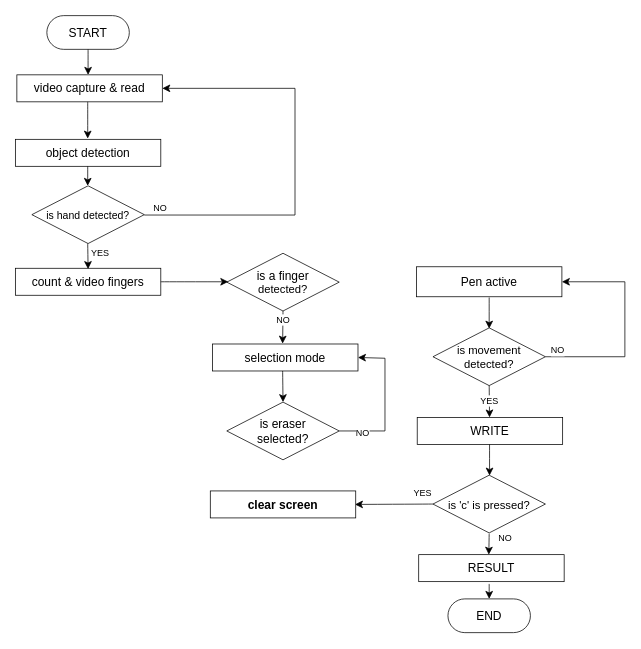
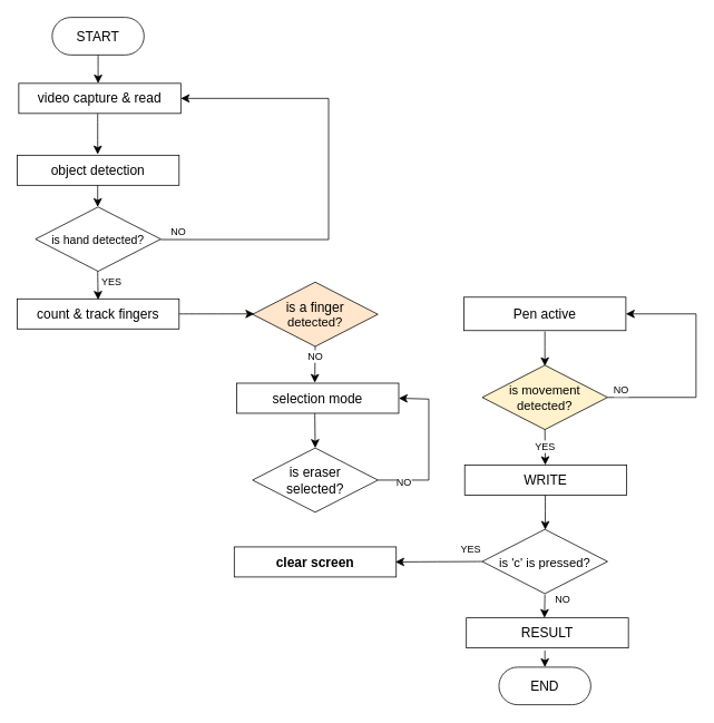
  <mxCell id="0" />
  <mxCell id="1" parent="0" />
  <mxCell id="2" value="&lt;div&gt;START&lt;/div&gt;" style="rounded=1;whiteSpace=wrap;html=1;fontSize=16;arcSize=50;" parent="1" vertex="1"><mxGeometry x="62" y="20" width="110" height="45" as="geometry" /></mxCell>
  <mxCell id="3" value="END" style="rounded=1;whiteSpace=wrap;html=1;fontSize=16;arcSize=50;" parent="1" vertex="1"><mxGeometry x="597" y="798" width="110" height="45" as="geometry" /></mxCell>
  <mxCell id="4" value="video capture &amp;amp; read" style="rounded=0;whiteSpace=wrap;html=1;fontSize=16;" parent="1" vertex="1"><mxGeometry x="22" y="99" width="194" height="36" as="geometry" /></mxCell>
  <mxCell id="5" value="&lt;div&gt;is eraser &lt;br&gt;&lt;/div&gt;&lt;div&gt;selected?&lt;br&gt;&lt;/div&gt;" style="rhombus;whiteSpace=wrap;html=1;fontSize=16;" parent="1" vertex="1"><mxGeometry x="302" y="535.5" width="150" height="77" as="geometry" /></mxCell>
  <mxCell id="6" value="WRITE" style="rounded=0;whiteSpace=wrap;html=1;fontSize=16;" parent="1" vertex="1"><mxGeometry x="556" y="556" width="194" height="36" as="geometry" /></mxCell>
  <mxCell id="7" value="YES" style="edgeStyle=none;curved=1;rounded=0;orthogonalLoop=1;jettySize=auto;html=1;fontSize=12;startSize=8;endSize=8;exitX=0;exitY=0.5;exitDx=0;exitDy=0;" parent="1" source="16" edge="1"><mxGeometry x="-0.732" y="-15" relative="1" as="geometry"><mxPoint x="513" y="677" as="sourcePoint" /><mxPoint x="473" y="672" as="targetPoint" /><mxPoint as="offset" /></mxGeometry></mxCell>
  <mxCell id="8" value="&lt;b&gt;clear screen&lt;/b&gt;" style="rounded=0;whiteSpace=wrap;html=1;fontSize=16;" parent="1" vertex="1"><mxGeometry x="280" y="654" width="194" height="36" as="geometry" /></mxCell>
  <mxCell id="9" value="selection mode" style="rounded=0;whiteSpace=wrap;html=1;fontSize=16;" parent="1" vertex="1"><mxGeometry x="283" y="458" width="194" height="36" as="geometry" /></mxCell>
  <mxCell id="10" value="Pen active" style="rounded=0;whiteSpace=wrap;html=1;fontSize=16;" parent="1" vertex="1"><mxGeometry x="555" y="355" width="194" height="40" as="geometry" /></mxCell>
  <mxCell id="11" value="object detection" style="rounded=0;whiteSpace=wrap;html=1;fontSize=16;" parent="1" vertex="1"><mxGeometry x="20" y="185" width="194" height="36" as="geometry" /></mxCell>
- <mxCell id="12" value="count &amp;amp; video fingers" style="rounded=0;whiteSpace=wrap;html=1;fontSize=16;" parent="1" vertex="1"><mxGeometry x="20" y="357" width="194" height="36" as="geometry" /></mxCell>
+ <mxCell id="12" value="count &amp;amp; track fingers" style="rounded=0;whiteSpace=wrap;html=1;fontSize=16;" parent="1" vertex="1"><mxGeometry x="20" y="357" width="194" height="36" as="geometry" /></mxCell>
  <mxCell id="13" value="&lt;div&gt;RESULT&lt;/div&gt;" style="rounded=0;whiteSpace=wrap;html=1;fontSize=16;" parent="1" vertex="1"><mxGeometry x="558" y="739" width="194" height="36" as="geometry" /></mxCell>
- <mxCell id="14" value="&lt;div&gt;is a finger &lt;br&gt;&lt;/div&gt;&lt;div style=&quot;font-size: 15px;&quot;&gt;detected?&lt;br&gt;&lt;/div&gt;" style="rhombus;whiteSpace=wrap;html=1;fontSize=16;" parent="1" vertex="1"><mxGeometry x="302" y="337" width="150" height="77" as="geometry" /></mxCell>
+ <mxCell id="14" value="&lt;div&gt;is a finger &lt;br&gt;&lt;/div&gt;&lt;div style=&quot;font-size: 15px;&quot;&gt;detected?&lt;br&gt;&lt;/div&gt;" style="rhombus;whiteSpace=wrap;html=1;fontSize=16;fillColor=#ffe6cc;" parent="1" vertex="1"><mxGeometry x="302" y="337" width="150" height="77" as="geometry" /></mxCell>
  <mxCell id="15" value="&lt;font style=&quot;font-size: 14px;&quot;&gt;is hand detected? &lt;/font&gt;" style="rhombus;whiteSpace=wrap;html=1;fontSize=16;" parent="1" vertex="1"><mxGeometry x="42" y="247" width="150" height="77" as="geometry" /></mxCell>
  <mxCell id="16" value="&lt;font style=&quot;font-size: 15px;&quot;&gt;is 'c' is pressed?&lt;/font&gt;" style="rhombus;whiteSpace=wrap;html=1;fontSize=16;" parent="1" vertex="1"><mxGeometry x="577" y="633" width="150" height="77" as="geometry" /></mxCell>
- <mxCell id="17" value="&lt;div style=&quot;font-size: 15px;&quot;&gt;&lt;font style=&quot;font-size: 15px;&quot;&gt;is movement &lt;br&gt;&lt;/font&gt;&lt;/div&gt;&lt;div style=&quot;font-size: 15px;&quot;&gt;&lt;font style=&quot;font-size: 15px;&quot;&gt;detected?&lt;font style=&quot;font-size: 15px;&quot;&gt;&lt;br&gt;&lt;/font&gt;&lt;/font&gt;&lt;/div&gt;" style="rhombus;whiteSpace=wrap;html=1;fontSize=16;" parent="1" vertex="1"><mxGeometry x="577" y="436.5" width="150" height="77" as="geometry" /></mxCell>
+ <mxCell id="17" value="&lt;div style=&quot;font-size: 15px;&quot;&gt;&lt;font style=&quot;font-size: 15px;&quot;&gt;is movement &lt;br&gt;&lt;/font&gt;&lt;/div&gt;&lt;div style=&quot;font-size: 15px;&quot;&gt;&lt;font style=&quot;font-size: 15px;&quot;&gt;detected?&lt;font style=&quot;font-size: 15px;&quot;&gt;&lt;br&gt;&lt;/font&gt;&lt;/font&gt;&lt;/div&gt;" style="rhombus;whiteSpace=wrap;html=1;fontSize=16;fillColor=#fff2cc;" parent="1" vertex="1"><mxGeometry x="577" y="436.5" width="150" height="77" as="geometry" /></mxCell>
  <mxCell id="18" style="edgeStyle=none;curved=1;rounded=0;orthogonalLoop=1;jettySize=auto;html=1;exitX=0;exitY=1;exitDx=0;exitDy=0;fontSize=12;startSize=8;endSize=8;" parent="1" source="16" target="16" edge="1"><mxGeometry relative="1" as="geometry" /></mxCell>
  <mxCell id="19" value="" style="endArrow=classic;html=1;rounded=0;fontSize=12;startSize=8;endSize=8;curved=1;exitX=0.5;exitY=1;exitDx=0;exitDy=0;" parent="1" source="2" edge="1"><mxGeometry width="50" height="50" relative="1" as="geometry"><mxPoint x="117" y="80" as="sourcePoint" /><mxPoint x="117" y="99" as="targetPoint" /></mxGeometry></mxCell>
  <mxCell id="20" value="" style="endArrow=classic;html=1;rounded=0;fontSize=12;startSize=8;endSize=8;curved=1;" parent="1" edge="1"><mxGeometry width="50" height="50" relative="1" as="geometry"><mxPoint x="116.5" y="135" as="sourcePoint" /><mxPoint x="116.5" y="184" as="targetPoint" /></mxGeometry></mxCell>
  <mxCell id="21" value="" style="endArrow=classic;html=1;rounded=0;fontSize=12;startSize=8;endSize=8;curved=1;" parent="1" edge="1"><mxGeometry width="50" height="50" relative="1" as="geometry"><mxPoint x="116.5" y="221" as="sourcePoint" /><mxPoint x="116.5" y="247" as="targetPoint" /></mxGeometry></mxCell>
  <mxCell id="22" value="&lt;div&gt;YES&lt;/div&gt;" style="endArrow=classic;html=1;rounded=0;fontSize=12;startSize=8;endSize=8;curved=1;" parent="1" edge="1"><mxGeometry x="-0.221" y="16" width="50" height="50" relative="1" as="geometry"><mxPoint x="116.5" y="324" as="sourcePoint" /><mxPoint x="117" y="358" as="targetPoint" /><mxPoint as="offset" /></mxGeometry></mxCell>
  <mxCell id="23" value="" style="endArrow=classic;html=1;rounded=0;fontSize=12;startSize=8;endSize=8;curved=1;exitX=1;exitY=0.5;exitDx=0;exitDy=0;" parent="1" source="12" edge="1"><mxGeometry width="50" height="50" relative="1" as="geometry"><mxPoint x="260" y="354" as="sourcePoint" /><mxPoint x="304" y="375" as="targetPoint" /></mxGeometry></mxCell>
  <mxCell id="24" value="NO" style="endArrow=classic;html=1;rounded=0;fontSize=12;startSize=8;endSize=8;curved=1;exitX=0.5;exitY=1;exitDx=0;exitDy=0;" parent="1" source="14" edge="1"><mxGeometry x="-0.47" width="50" height="50" relative="1" as="geometry"><mxPoint x="383" y="427" as="sourcePoint" /><mxPoint x="376.5" y="457.5" as="targetPoint" /><Array as="points" /><mxPoint as="offset" /></mxGeometry></mxCell>
  <mxCell id="25" value="NO" style="endArrow=classic;html=1;rounded=0;fontSize=12;startSize=8;endSize=8;exitX=1;exitY=0.5;exitDx=0;exitDy=0;entryX=1;entryY=0.5;entryDx=0;entryDy=0;" parent="1" source="17" target="10" edge="1"><mxGeometry x="-0.89" y="8" width="50" height="50" relative="1" as="geometry"><mxPoint x="536" y="423" as="sourcePoint" /><mxPoint x="753" y="375" as="targetPoint" /><Array as="points"><mxPoint x="833" y="475" /><mxPoint x="833" y="375" /></Array><mxPoint as="offset" /></mxGeometry></mxCell>
  <mxCell id="26" value="" style="endArrow=classic;html=1;rounded=0;fontSize=12;startSize=8;endSize=8;curved=1;entryX=0.5;entryY=0;entryDx=0;entryDy=0;" parent="1" target="5" edge="1"><mxGeometry width="50" height="50" relative="1" as="geometry"><mxPoint x="376.5" y="494" as="sourcePoint" /><mxPoint x="376.5" y="543" as="targetPoint" /></mxGeometry></mxCell>
  <mxCell id="27" value="&lt;div&gt;YES&lt;/div&gt;" style="endArrow=classic;html=1;rounded=0;fontSize=12;startSize=8;endSize=8;curved=1;exitX=0.5;exitY=1;exitDx=0;exitDy=0;" parent="1" source="17" edge="1"><mxGeometry width="50" height="50" relative="1" as="geometry"><mxPoint x="652.5" y="507" as="sourcePoint" /><mxPoint x="652.5" y="556" as="targetPoint" /></mxGeometry></mxCell>
  <mxCell id="28" value="" style="endArrow=classic;html=1;rounded=0;fontSize=12;startSize=8;endSize=8;curved=1;entryX=0.5;entryY=0;entryDx=0;entryDy=0;" parent="1" edge="1"><mxGeometry width="50" height="50" relative="1" as="geometry"><mxPoint x="652" y="396" as="sourcePoint" /><mxPoint x="652" y="437.5" as="targetPoint" /></mxGeometry></mxCell>
  <mxCell id="29" value="" style="endArrow=classic;html=1;rounded=0;fontSize=12;startSize=8;endSize=8;curved=1;" parent="1" edge="1"><mxGeometry width="50" height="50" relative="1" as="geometry"><mxPoint x="652.5" y="592" as="sourcePoint" /><mxPoint x="652.5" y="633.5" as="targetPoint" /></mxGeometry></mxCell>
  <mxCell id="30" value="NO" style="edgeStyle=none;curved=1;rounded=0;orthogonalLoop=1;jettySize=auto;html=1;fontSize=12;startSize=8;endSize=8;entryX=0.5;entryY=0;entryDx=0;entryDy=0;" parent="1" edge="1"><mxGeometry x="-0.598" y="21" relative="1" as="geometry"><mxPoint x="652" y="711" as="sourcePoint" /><mxPoint x="651.5" y="739" as="targetPoint" /><mxPoint as="offset" /></mxGeometry></mxCell>
  <mxCell id="31" value="" style="edgeStyle=none;curved=1;rounded=0;orthogonalLoop=1;jettySize=auto;html=1;fontSize=12;startSize=8;endSize=8;entryX=0.5;entryY=0;entryDx=0;entryDy=0;" parent="1" edge="1"><mxGeometry relative="1" as="geometry"><mxPoint x="652" y="778" as="sourcePoint" /><mxPoint x="652" y="798" as="targetPoint" /></mxGeometry></mxCell>
  <mxCell id="32" value="NO" style="endArrow=classic;html=1;rounded=0;fontSize=12;startSize=8;endSize=8;entryX=1;entryY=0.5;entryDx=0;entryDy=0;" parent="1" target="4" edge="1"><mxGeometry x="-0.923" y="9" width="50" height="50" relative="1" as="geometry"><mxPoint x="192" y="286" as="sourcePoint" /><mxPoint x="242" y="236" as="targetPoint" /><Array as="points"><mxPoint x="393" y="286" /><mxPoint x="393" y="117" /></Array><mxPoint as="offset" /></mxGeometry></mxCell>
  <mxCell id="33" value="NO" style="endArrow=classic;html=1;rounded=0;fontSize=12;startSize=8;endSize=8;exitX=1;exitY=0.5;exitDx=0;exitDy=0;entryX=1;entryY=0.5;entryDx=0;entryDy=0;" parent="1" source="5" target="9" edge="1"><mxGeometry x="-0.68" y="-3" width="50" height="50" relative="1" as="geometry"><mxPoint x="474" y="577" as="sourcePoint" /><mxPoint x="513" y="477" as="targetPoint" /><Array as="points"><mxPoint x="513" y="574" /><mxPoint x="513" y="477" /></Array><mxPoint as="offset" /></mxGeometry></mxCell>
